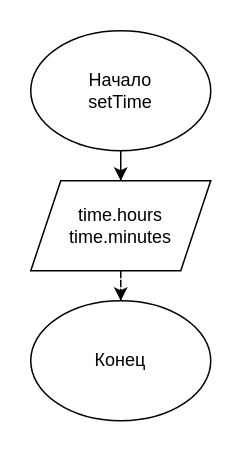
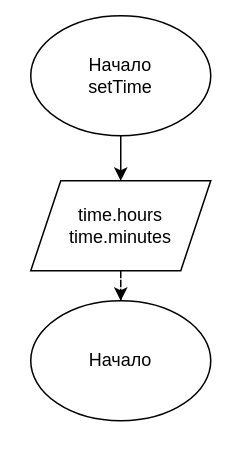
  <mxCell id="0" />
  <mxCell id="1" parent="0" />
  <mxCell id="2" style="edgeStyle=orthogonalEdgeStyle;rounded=0;orthogonalLoop=1;jettySize=auto;html=1;" edge="1" parent="1" source="3" target="5"><mxGeometry relative="1" as="geometry" /></mxCell>
- <mxCell id="3" value="Начало&lt;br&gt;setTime" style="ellipse;whiteSpace=wrap;html=1;" vertex="1" parent="1"><mxGeometry x="20" y="20" width="120" height="80" as="geometry" /></mxCell>
+ <mxCell id="3" value="Начало&lt;br&gt;setTime" style="ellipse;whiteSpace=wrap;html=1;" vertex="1" parent="1"><mxGeometry x="20" y="10" width="120" height="80" as="geometry" /></mxCell>
  <mxCell id="4" style="edgeStyle=orthogonalEdgeStyle;rounded=0;orthogonalLoop=1;jettySize=auto;html=1;entryX=0.5;entryY=0;entryDx=0;entryDy=0;dashed=1;" edge="1" parent="1" source="5" target="6"><mxGeometry relative="1" as="geometry" /></mxCell>
  <mxCell id="5" value="time.hours&lt;br&gt;time.minutes" style="shape=parallelogram;perimeter=parallelogramPerimeter;whiteSpace=wrap;html=1;fixedSize=1;" vertex="1" parent="1"><mxGeometry x="20" y="120" width="120" height="60" as="geometry" /></mxCell>
- <mxCell id="6" value="Конец" style="ellipse;whiteSpace=wrap;html=1;" vertex="1" parent="1"><mxGeometry x="20" y="200" width="120" height="80" as="geometry" /></mxCell>
+ <mxCell id="6" value="Начало" style="ellipse;whiteSpace=wrap;html=1;" vertex="1" parent="1"><mxGeometry x="20" y="200" width="120" height="80" as="geometry" /></mxCell>
